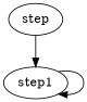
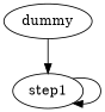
  digraph {
    node [output="/tmp/hpipe/examples/hive/output/${bizdate}/step1" type=hive]
-   dummy [output="/tmp/hpipe/examples/hive/output/${bizdate}/dummy" type=dummy label=step]
+   dummy [output="/tmp/hpipe/examples/hive/output/${bizdate}/dummy" type=dummy]
    step1 [option="hive.exec.dynamic.partition.mode=nonstrict" script="step1.hql" vars="$bizdate=${date:YYYYMMDD}"]
    step1 [hql="select * from tb_game where date='${bizdate}'"]
    dummy -> step1
    step1 -> step1
  }
